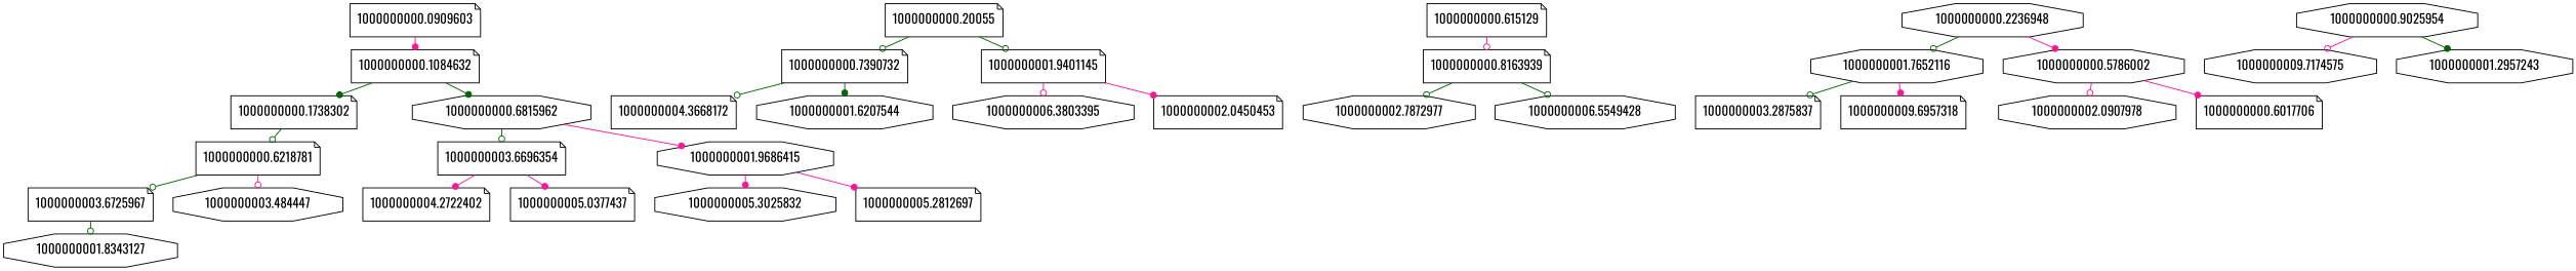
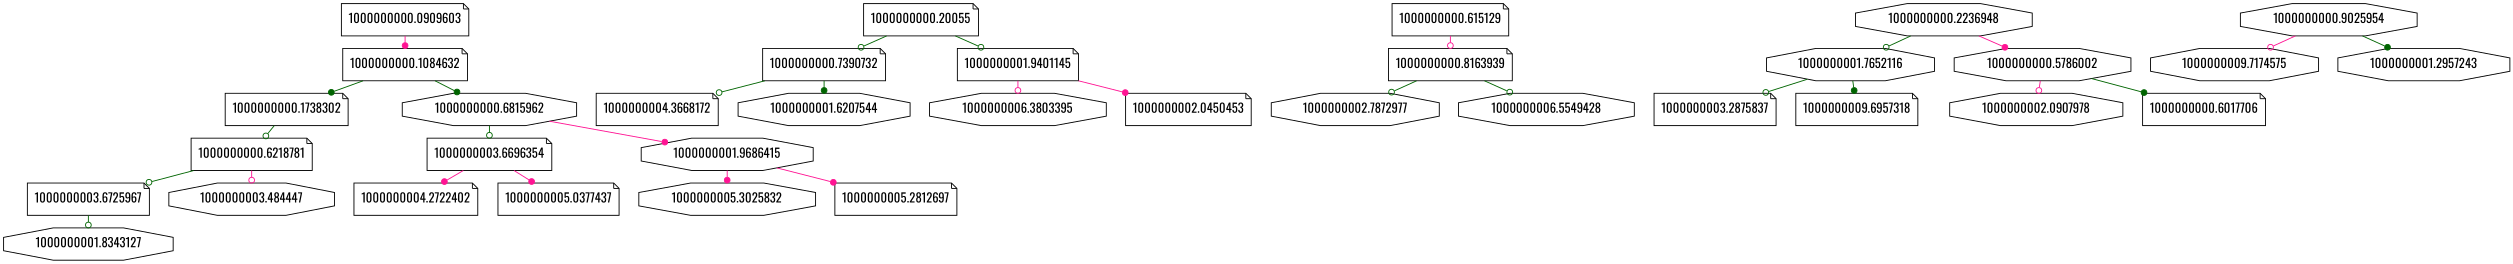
  digraph {
    fontname=Oswald
    nodesep=0.3
    ranksep=0.2
    node [fontname=Oswald shape=note]
    edge [arrowhead=odot arrowsize=0.8 color=darkgreen fontname=Oswald side=left]
    n1 [label=1000000000.0909603]
    n2 [label=1000000000.1084632]
    n3 [label=1000000000.1738302]
    n4 [label=1000000000.6815962 shape=octagon]
    n5 [label=1000000000.6218781]
    n6 [label=1000000003.6696354]
    n7 [label=1000000001.9686415 shape=octagon]
    n8 [label=1000000000.20055]
    n9 [label=1000000000.7390732]
    n10 [label=1000000001.9401145]
    n11 [label=1000000000.615129]
    n12 [label=1000000000.8163939]
    n13 [label=1000000000.2236948 shape=octagon]
    n14 [label=1000000001.7652116 shape=octagon]
    n15 [label=1000000000.5786002 shape=octagon]
    n16 [label=1000000003.6725967]
    n17 [label=1000000003.484447 shape=octagon]
    n18 [label=1000000004.2722402]
    n19 [label=1000000005.0377437]
    n20 [label=1000000005.3025832 shape=octagon]
    n21 [label=1000000005.2812697]
    n22 [label=1000000004.3668172]
    n23 [label=1000000001.6207544 shape=octagon]
    n24 [label=1000000006.3803395 shape=octagon]
    n25 [label=1000000002.0450453]
    n26 [label=1000000002.7872977 shape=octagon]
    n27 [label=1000000006.5549428 shape=octagon]
    n28 [label=1000000000.9025954 shape=octagon]
    n29 [label=1000000009.7174575 shape=octagon]
    n30 [label=1000000001.2957243 shape=octagon]
    n31 [label=1000000003.2875837]
    n32 [label=1000000009.6957318]
    n33 [label=1000000002.0907978 shape=octagon]
    n34 [label=1000000000.6017706]
    n35 [label=1000000001.8343127 shape=octagon]
    n1 -> n2 [arrowhead=dot color=deeppink]
    n2 -> n3 [arrowhead=dot]
    n2 -> n4 [arrowhead=dot side=""]
    n3 -> n5 [side=""]
    n4 -> n6
    n4 -> n7 [arrowhead=dot color=deeppink side=""]
    n5 -> n16
    n5 -> n17 [color=deeppink side=""]
    n6 -> n18 [arrowhead=dot color=deeppink]
    n6 -> n19 [arrowhead=dot color=deeppink side=""]
    n7 -> n20 [arrowhead=dot color=deeppink]
    n7 -> n21 [arrowhead=dot color=deeppink side=""]
    n8 -> n9
    n8 -> n10 [side=""]
    n9 -> n22
    n9 -> n23 [arrowhead=dot side=""]
    n10 -> n24 [color=deeppink]
    n10 -> n25 [arrowhead=dot color=deeppink side=""]
    n11 -> n12 [color=deeppink]
    n12 -> n26
    n12 -> n27 [side=""]
    n13 -> n14
    n13 -> n15 [arrowhead=dot color=deeppink side=""]
    n14 -> n31
-   n14 -> n32 [arrowhead=dot color=deeppink side=""]
+   n14 -> n32 [arrowhead=dot side=""]
    n15 -> n33 [color=deeppink]
-   n15 -> n34 [arrowhead=dot color=deeppink side=""]
+   n15 -> n34 [arrowhead=dot side=""]
    n16 -> n35
    n28 -> n29 [color=deeppink]
    n28 -> n30 [arrowhead=dot side=""]
  }
